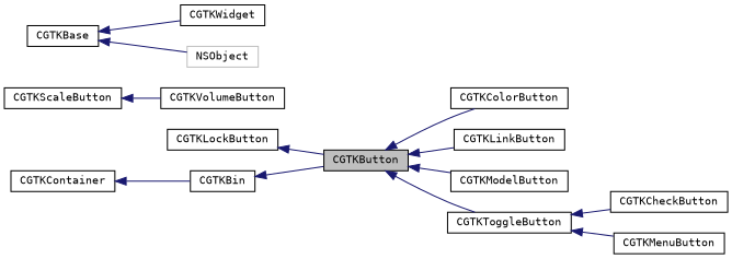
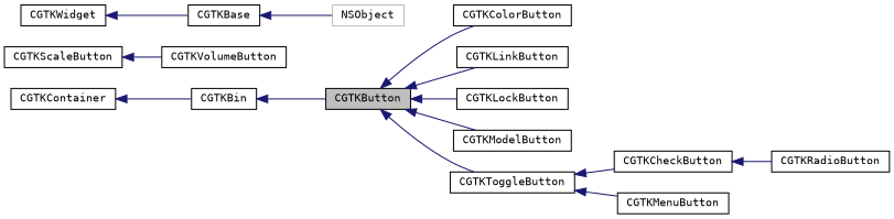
  digraph {
    fontname="DejaVu Sans Mono"
    rankdir=LR
    node [color=black fillcolor=white fontname="DejaVu Sans Mono" fontsize=10 shape=record style=filled]
    edge [color=midnightblue dir=back fontname="DejaVu Sans Mono" fontsize=10 labelfontname=Helvetica labelfontsize=10 style=solid]
    n1 [fillcolor=grey75 fontcolor=black height=0.2 label=CGTKButton width=0.4]
    n2 [height=0.2 label=CGTKColorButton width=0.4]
    n3 [height=0.2 label=CGTKLinkButton width=0.4]
    n4 [height=0.2 label=CGTKLockButton width=0.4]
    n5 [height=0.2 label=CGTKModelButton width=0.4]
    n6 [height=0.2 label=CGTKToggleButton width=0.4]
    n7 [height=0.2 label=CGTKScaleButton width=0.4]
    n8 [height=0.2 label=CGTKVolumeButton width=0.4]
    n9 [height=0.2 label=CGTKCheckButton width=0.4]
    n10 [height=0.2 label=CGTKMenuButton width=0.4]
    n11 [height=0.2 label=CGTKBin width=0.4]
    n12 [height=0.2 label=CGTKContainer width=0.4]
    n13 [height=0.2 label=CGTKWidget width=0.4]
    n14 [height=0.2 label=CGTKBase width=0.4]
    n15 [color=grey75 height=0.2 label=NSObject width=0.4]
+   n16 [height=0.2 label=CGTKRadioButton width=0.4]
    n1 -> n2
    n1 -> n3
-   n4 -> n1
+   n1 -> n4
    n1 -> n5
    n1 -> n6
    n6 -> n9
    n6 -> n10
    n7 -> n8
+   n9 -> n16
    n11 -> n1
    n12 -> n11
-   n14 -> n13
+   n13 -> n14
    n14 -> n15
  }
